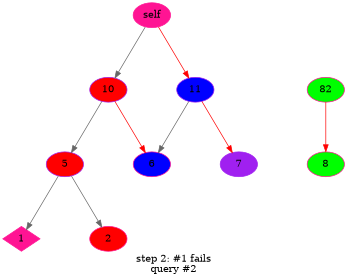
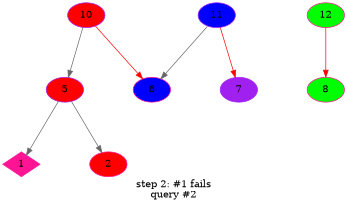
  digraph {
    label="step 2: #1 fails\nquery #2"
    nodesep=1
    rankdir=TB
    ranksep=1
    node [color=deeppink style=filled]
    edge [color=gray40]
    10 [color=purple fillcolor=red]
    11 [color=purple fillcolor=blue]
-   12 [fillcolor=green label=82]
+   12 [fillcolor=green]
    5 [color=purple fillcolor=red]
    6 [fillcolor=blue]
    7 [color=purple]
    8 [fillcolor=green]
    1 [shape=diamond]
    2 [fillcolor=red]
-   self
    subgraph sub_1 {
      rank=same
      10
      11
      12
    }
    10 -> 5
    10 -> 6 [color=red]
    11 -> 6
    11 -> 7 [color=red]
    12 -> 8 [color=red]
    5 -> 1
    5 -> 2
-   self -> 10
-   self -> 11 [color=red]
  }
